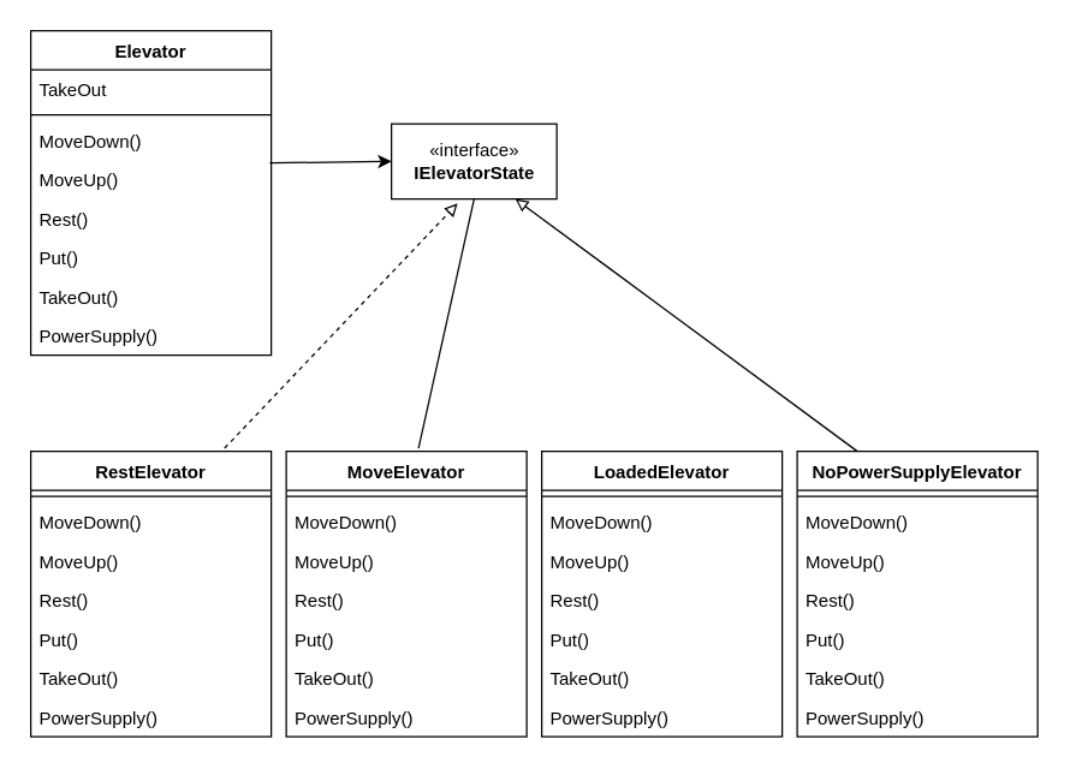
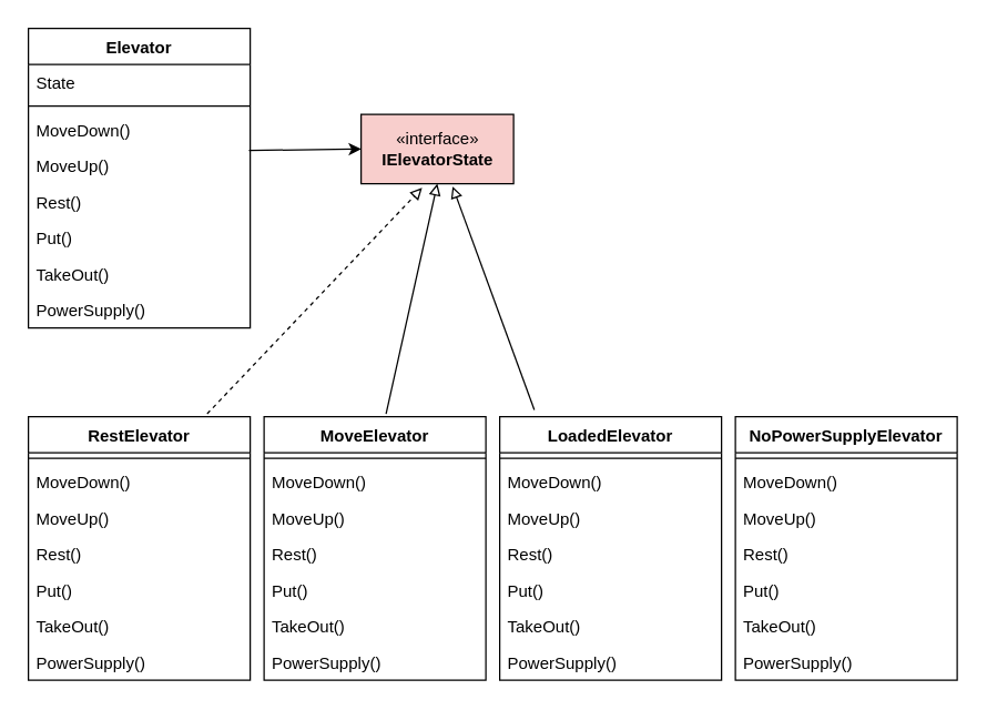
  <mxCell id="0" />
  <mxCell id="1" parent="0" />
  <mxCell id="2" value="Elevator" style="swimlane;fontStyle=1;align=center;verticalAlign=top;childLayout=stackLayout;horizontal=1;startSize=26;horizontalStack=0;resizeParent=1;resizeParentMax=0;resizeLast=0;collapsible=1;marginBottom=0;" vertex="1" parent="1"><mxGeometry x="20" y="20" width="160" height="216" as="geometry" /></mxCell>
- <mxCell id="3" value="TakeOut" style="text;strokeColor=none;fillColor=none;align=left;verticalAlign=top;spacingLeft=4;spacingRight=4;overflow=hidden;rotatable=0;points=[[0,0.5],[1,0.5]];portConstraint=eastwest;" vertex="1" parent="2"><mxGeometry y="26" width="160" height="26" as="geometry" /></mxCell>
+ <mxCell id="3" value="State" style="text;strokeColor=none;fillColor=none;align=left;verticalAlign=top;spacingLeft=4;spacingRight=4;overflow=hidden;rotatable=0;points=[[0,0.5],[1,0.5]];portConstraint=eastwest;" vertex="1" parent="2"><mxGeometry y="26" width="160" height="26" as="geometry" /></mxCell>
  <mxCell id="4" value="" style="line;strokeWidth=1;fillColor=none;align=left;verticalAlign=middle;spacingTop=-1;spacingLeft=3;spacingRight=3;rotatable=0;labelPosition=right;points=[];portConstraint=eastwest;" vertex="1" parent="2"><mxGeometry y="52" width="160" height="8" as="geometry" /></mxCell>
  <mxCell id="5" value="MoveDown()" style="text;strokeColor=none;fillColor=none;align=left;verticalAlign=top;spacingLeft=4;spacingRight=4;overflow=hidden;rotatable=0;points=[[0,0.5],[1,0.5]];portConstraint=eastwest;" vertex="1" parent="2"><mxGeometry y="60" width="160" height="26" as="geometry" /></mxCell>
  <mxCell id="6" value="MoveUp()" style="text;strokeColor=none;fillColor=none;align=left;verticalAlign=top;spacingLeft=4;spacingRight=4;overflow=hidden;rotatable=0;points=[[0,0.5],[1,0.5]];portConstraint=eastwest;" vertex="1" parent="2"><mxGeometry y="86" width="160" height="26" as="geometry" /></mxCell>
  <mxCell id="7" value="Rest()" style="text;strokeColor=none;fillColor=none;align=left;verticalAlign=top;spacingLeft=4;spacingRight=4;overflow=hidden;rotatable=0;points=[[0,0.5],[1,0.5]];portConstraint=eastwest;" vertex="1" parent="2"><mxGeometry y="112" width="160" height="26" as="geometry" /></mxCell>
  <mxCell id="8" value="Put()" style="text;strokeColor=none;fillColor=none;align=left;verticalAlign=top;spacingLeft=4;spacingRight=4;overflow=hidden;rotatable=0;points=[[0,0.5],[1,0.5]];portConstraint=eastwest;" vertex="1" parent="2"><mxGeometry y="138" width="160" height="26" as="geometry" /></mxCell>
  <mxCell id="9" value="TakeOut()" style="text;strokeColor=none;fillColor=none;align=left;verticalAlign=top;spacingLeft=4;spacingRight=4;overflow=hidden;rotatable=0;points=[[0,0.5],[1,0.5]];portConstraint=eastwest;" vertex="1" parent="2"><mxGeometry y="164" width="160" height="26" as="geometry" /></mxCell>
  <mxCell id="10" value="PowerSupply()" style="text;strokeColor=none;fillColor=none;align=left;verticalAlign=top;spacingLeft=4;spacingRight=4;overflow=hidden;rotatable=0;points=[[0,0.5],[1,0.5]];portConstraint=eastwest;" vertex="1" parent="2"><mxGeometry y="190" width="160" height="26" as="geometry" /></mxCell>
  <mxCell id="11" value="" style="endArrow=classic;html=1;rounded=0;exitX=0.994;exitY=1.077;exitDx=0;exitDy=0;exitPerimeter=0;entryX=0;entryY=0.5;entryDx=0;entryDy=0;" edge="1" parent="1" source="5"><mxGeometry width="50" height="50" relative="1" as="geometry"><mxPoint x="200" y="130" as="sourcePoint" /><mxPoint x="260" y="107" as="targetPoint" /></mxGeometry></mxCell>
- <mxCell id="12" value="«interface»&lt;br&gt;&lt;b&gt;IElevatorState&lt;/b&gt;" style="html=1;" vertex="1" parent="1"><mxGeometry x="260" y="82" width="110" height="50" as="geometry" /></mxCell>
+ <mxCell id="12" value="«interface»&lt;br&gt;&lt;b&gt;IElevatorState&lt;/b&gt;" style="html=1;fillColor=#f8cecc;" vertex="1" parent="1"><mxGeometry x="260" y="82" width="110" height="50" as="geometry" /></mxCell>
  <mxCell id="13" value="RestElevator" style="swimlane;fontStyle=1;align=center;verticalAlign=top;childLayout=stackLayout;horizontal=1;startSize=26;horizontalStack=0;resizeParent=1;resizeParentMax=0;resizeLast=0;collapsible=1;marginBottom=0;" vertex="1" parent="1"><mxGeometry x="20" y="300" width="160" height="190" as="geometry" /></mxCell>
  <mxCell id="14" value="" style="line;strokeWidth=1;fillColor=none;align=left;verticalAlign=middle;spacingTop=-1;spacingLeft=3;spacingRight=3;rotatable=0;labelPosition=right;points=[];portConstraint=eastwest;" vertex="1" parent="13"><mxGeometry y="26" width="160" height="8" as="geometry" /></mxCell>
  <mxCell id="15" value="MoveDown()" style="text;strokeColor=none;fillColor=none;align=left;verticalAlign=top;spacingLeft=4;spacingRight=4;overflow=hidden;rotatable=0;points=[[0,0.5],[1,0.5]];portConstraint=eastwest;" vertex="1" parent="13"><mxGeometry y="34" width="160" height="26" as="geometry" /></mxCell>
  <mxCell id="16" value="MoveUp()" style="text;strokeColor=none;fillColor=none;align=left;verticalAlign=top;spacingLeft=4;spacingRight=4;overflow=hidden;rotatable=0;points=[[0,0.5],[1,0.5]];portConstraint=eastwest;" vertex="1" parent="13"><mxGeometry y="60" width="160" height="26" as="geometry" /></mxCell>
  <mxCell id="17" value="Rest()" style="text;strokeColor=none;fillColor=none;align=left;verticalAlign=top;spacingLeft=4;spacingRight=4;overflow=hidden;rotatable=0;points=[[0,0.5],[1,0.5]];portConstraint=eastwest;" vertex="1" parent="13"><mxGeometry y="86" width="160" height="26" as="geometry" /></mxCell>
  <mxCell id="18" value="Put()" style="text;strokeColor=none;fillColor=none;align=left;verticalAlign=top;spacingLeft=4;spacingRight=4;overflow=hidden;rotatable=0;points=[[0,0.5],[1,0.5]];portConstraint=eastwest;" vertex="1" parent="13"><mxGeometry y="112" width="160" height="26" as="geometry" /></mxCell>
  <mxCell id="19" value="TakeOut()" style="text;strokeColor=none;fillColor=none;align=left;verticalAlign=top;spacingLeft=4;spacingRight=4;overflow=hidden;rotatable=0;points=[[0,0.5],[1,0.5]];portConstraint=eastwest;" vertex="1" parent="13"><mxGeometry y="138" width="160" height="26" as="geometry" /></mxCell>
  <mxCell id="20" value="PowerSupply()" style="text;strokeColor=none;fillColor=none;align=left;verticalAlign=top;spacingLeft=4;spacingRight=4;overflow=hidden;rotatable=0;points=[[0,0.5],[1,0.5]];portConstraint=eastwest;" vertex="1" parent="13"><mxGeometry y="164" width="160" height="26" as="geometry" /></mxCell>
  <mxCell id="21" value="MoveElevator" style="swimlane;fontStyle=1;align=center;verticalAlign=top;childLayout=stackLayout;horizontal=1;startSize=26;horizontalStack=0;resizeParent=1;resizeParentMax=0;resizeLast=0;collapsible=1;marginBottom=0;" vertex="1" parent="1"><mxGeometry x="190" y="300" width="160" height="190" as="geometry" /></mxCell>
  <mxCell id="22" value="" style="line;strokeWidth=1;fillColor=none;align=left;verticalAlign=middle;spacingTop=-1;spacingLeft=3;spacingRight=3;rotatable=0;labelPosition=right;points=[];portConstraint=eastwest;" vertex="1" parent="21"><mxGeometry y="26" width="160" height="8" as="geometry" /></mxCell>
  <mxCell id="23" value="MoveDown()" style="text;strokeColor=none;fillColor=none;align=left;verticalAlign=top;spacingLeft=4;spacingRight=4;overflow=hidden;rotatable=0;points=[[0,0.5],[1,0.5]];portConstraint=eastwest;" vertex="1" parent="21"><mxGeometry y="34" width="160" height="26" as="geometry" /></mxCell>
  <mxCell id="24" value="MoveUp()" style="text;strokeColor=none;fillColor=none;align=left;verticalAlign=top;spacingLeft=4;spacingRight=4;overflow=hidden;rotatable=0;points=[[0,0.5],[1,0.5]];portConstraint=eastwest;" vertex="1" parent="21"><mxGeometry y="60" width="160" height="26" as="geometry" /></mxCell>
  <mxCell id="25" value="Rest()" style="text;strokeColor=none;fillColor=none;align=left;verticalAlign=top;spacingLeft=4;spacingRight=4;overflow=hidden;rotatable=0;points=[[0,0.5],[1,0.5]];portConstraint=eastwest;" vertex="1" parent="21"><mxGeometry y="86" width="160" height="26" as="geometry" /></mxCell>
  <mxCell id="26" value="Put()" style="text;strokeColor=none;fillColor=none;align=left;verticalAlign=top;spacingLeft=4;spacingRight=4;overflow=hidden;rotatable=0;points=[[0,0.5],[1,0.5]];portConstraint=eastwest;" vertex="1" parent="21"><mxGeometry y="112" width="160" height="26" as="geometry" /></mxCell>
  <mxCell id="27" value="TakeOut()" style="text;strokeColor=none;fillColor=none;align=left;verticalAlign=top;spacingLeft=4;spacingRight=4;overflow=hidden;rotatable=0;points=[[0,0.5],[1,0.5]];portConstraint=eastwest;" vertex="1" parent="21"><mxGeometry y="138" width="160" height="26" as="geometry" /></mxCell>
  <mxCell id="28" value="PowerSupply()" style="text;strokeColor=none;fillColor=none;align=left;verticalAlign=top;spacingLeft=4;spacingRight=4;overflow=hidden;rotatable=0;points=[[0,0.5],[1,0.5]];portConstraint=eastwest;" vertex="1" parent="21"><mxGeometry y="164" width="160" height="26" as="geometry" /></mxCell>
  <mxCell id="29" value="LoadedElevator" style="swimlane;fontStyle=1;align=center;verticalAlign=top;childLayout=stackLayout;horizontal=1;startSize=26;horizontalStack=0;resizeParent=1;resizeParentMax=0;resizeLast=0;collapsible=1;marginBottom=0;" vertex="1" parent="1"><mxGeometry x="360" y="300" width="160" height="190" as="geometry" /></mxCell>
  <mxCell id="30" value="" style="line;strokeWidth=1;fillColor=none;align=left;verticalAlign=middle;spacingTop=-1;spacingLeft=3;spacingRight=3;rotatable=0;labelPosition=right;points=[];portConstraint=eastwest;" vertex="1" parent="29"><mxGeometry y="26" width="160" height="8" as="geometry" /></mxCell>
  <mxCell id="31" value="MoveDown()" style="text;strokeColor=none;fillColor=none;align=left;verticalAlign=top;spacingLeft=4;spacingRight=4;overflow=hidden;rotatable=0;points=[[0,0.5],[1,0.5]];portConstraint=eastwest;" vertex="1" parent="29"><mxGeometry y="34" width="160" height="26" as="geometry" /></mxCell>
  <mxCell id="32" value="MoveUp()" style="text;strokeColor=none;fillColor=none;align=left;verticalAlign=top;spacingLeft=4;spacingRight=4;overflow=hidden;rotatable=0;points=[[0,0.5],[1,0.5]];portConstraint=eastwest;" vertex="1" parent="29"><mxGeometry y="60" width="160" height="26" as="geometry" /></mxCell>
  <mxCell id="33" value="Rest()" style="text;strokeColor=none;fillColor=none;align=left;verticalAlign=top;spacingLeft=4;spacingRight=4;overflow=hidden;rotatable=0;points=[[0,0.5],[1,0.5]];portConstraint=eastwest;" vertex="1" parent="29"><mxGeometry y="86" width="160" height="26" as="geometry" /></mxCell>
  <mxCell id="34" value="Put()" style="text;strokeColor=none;fillColor=none;align=left;verticalAlign=top;spacingLeft=4;spacingRight=4;overflow=hidden;rotatable=0;points=[[0,0.5],[1,0.5]];portConstraint=eastwest;" vertex="1" parent="29"><mxGeometry y="112" width="160" height="26" as="geometry" /></mxCell>
  <mxCell id="35" value="TakeOut()" style="text;strokeColor=none;fillColor=none;align=left;verticalAlign=top;spacingLeft=4;spacingRight=4;overflow=hidden;rotatable=0;points=[[0,0.5],[1,0.5]];portConstraint=eastwest;" vertex="1" parent="29"><mxGeometry y="138" width="160" height="26" as="geometry" /></mxCell>
  <mxCell id="36" value="PowerSupply()" style="text;strokeColor=none;fillColor=none;align=left;verticalAlign=top;spacingLeft=4;spacingRight=4;overflow=hidden;rotatable=0;points=[[0,0.5],[1,0.5]];portConstraint=eastwest;" vertex="1" parent="29"><mxGeometry y="164" width="160" height="26" as="geometry" /></mxCell>
  <mxCell id="37" value="NoPowerSupplyElevator" style="swimlane;fontStyle=1;align=center;verticalAlign=top;childLayout=stackLayout;horizontal=1;startSize=26;horizontalStack=0;resizeParent=1;resizeParentMax=0;resizeLast=0;collapsible=1;marginBottom=0;" vertex="1" parent="1"><mxGeometry x="530" y="300" width="160" height="190" as="geometry" /></mxCell>
  <mxCell id="38" value="" style="line;strokeWidth=1;fillColor=none;align=left;verticalAlign=middle;spacingTop=-1;spacingLeft=3;spacingRight=3;rotatable=0;labelPosition=right;points=[];portConstraint=eastwest;" vertex="1" parent="37"><mxGeometry y="26" width="160" height="8" as="geometry" /></mxCell>
  <mxCell id="39" value="MoveDown()" style="text;strokeColor=none;fillColor=none;align=left;verticalAlign=top;spacingLeft=4;spacingRight=4;overflow=hidden;rotatable=0;points=[[0,0.5],[1,0.5]];portConstraint=eastwest;" vertex="1" parent="37"><mxGeometry y="34" width="160" height="26" as="geometry" /></mxCell>
  <mxCell id="40" value="MoveUp()" style="text;strokeColor=none;fillColor=none;align=left;verticalAlign=top;spacingLeft=4;spacingRight=4;overflow=hidden;rotatable=0;points=[[0,0.5],[1,0.5]];portConstraint=eastwest;" vertex="1" parent="37"><mxGeometry y="60" width="160" height="26" as="geometry" /></mxCell>
  <mxCell id="41" value="Rest()" style="text;strokeColor=none;fillColor=none;align=left;verticalAlign=top;spacingLeft=4;spacingRight=4;overflow=hidden;rotatable=0;points=[[0,0.5],[1,0.5]];portConstraint=eastwest;" vertex="1" parent="37"><mxGeometry y="86" width="160" height="26" as="geometry" /></mxCell>
  <mxCell id="42" value="Put()" style="text;strokeColor=none;fillColor=none;align=left;verticalAlign=top;spacingLeft=4;spacingRight=4;overflow=hidden;rotatable=0;points=[[0,0.5],[1,0.5]];portConstraint=eastwest;" vertex="1" parent="37"><mxGeometry y="112" width="160" height="26" as="geometry" /></mxCell>
  <mxCell id="43" value="TakeOut()" style="text;strokeColor=none;fillColor=none;align=left;verticalAlign=top;spacingLeft=4;spacingRight=4;overflow=hidden;rotatable=0;points=[[0,0.5],[1,0.5]];portConstraint=eastwest;" vertex="1" parent="37"><mxGeometry y="138" width="160" height="26" as="geometry" /></mxCell>
  <mxCell id="44" value="PowerSupply()" style="text;strokeColor=none;fillColor=none;align=left;verticalAlign=top;spacingLeft=4;spacingRight=4;overflow=hidden;rotatable=0;points=[[0,0.5],[1,0.5]];portConstraint=eastwest;" vertex="1" parent="37"><mxGeometry y="164" width="160" height="26" as="geometry" /></mxCell>
  <mxCell id="45" value="" style="endArrow=block;html=1;rounded=0;exitX=0.806;exitY=-0.011;exitDx=0;exitDy=0;exitPerimeter=0;entryX=0.4;entryY=1.06;entryDx=0;entryDy=0;entryPerimeter=0;endFill=0;dashed=1;" edge="1" parent="1" source="13" target="12"><mxGeometry width="50" height="50" relative="1" as="geometry"><mxPoint x="220" y="260" as="sourcePoint" /><mxPoint x="270" y="210" as="targetPoint" /></mxGeometry></mxCell>
- <mxCell id="46" value="" style="endArrow=none;html=1;rounded=0;exitX=0.55;exitY=-0.011;exitDx=0;exitDy=0;exitPerimeter=0;entryX=0.5;entryY=1;entryDx=0;entryDy=0;endFill=0;" edge="1" parent="1" source="21" target="12"><mxGeometry width="50" height="50" relative="1" as="geometry"><mxPoint x="158.96" y="307.91" as="sourcePoint" /><mxPoint x="314" y="145" as="targetPoint" /></mxGeometry></mxCell>
- <mxCell id="48" value="" style="endArrow=block;html=1;rounded=0;exitX=0.25;exitY=0;exitDx=0;exitDy=0;entryX=0.75;entryY=1;entryDx=0;entryDy=0;endFill=0;" edge="1" parent="1" source="37" target="12"><mxGeometry width="50" height="50" relative="1" as="geometry"><mxPoint x="178.96" y="327.91" as="sourcePoint" /><mxPoint x="334" y="165" as="targetPoint" /></mxGeometry></mxCell>
+ <mxCell id="46" value="" style="endArrow=block;html=1;rounded=0;exitX=0.55;exitY=-0.011;exitDx=0;exitDy=0;exitPerimeter=0;entryX=0.5;entryY=1;entryDx=0;entryDy=0;endFill=0;" edge="1" parent="1" source="21" target="12"><mxGeometry width="50" height="50" relative="1" as="geometry"><mxPoint x="158.96" y="307.91" as="sourcePoint" /><mxPoint x="314" y="145" as="targetPoint" /></mxGeometry></mxCell>
+ <mxCell id="47" value="" style="endArrow=block;html=1;rounded=0;exitX=0.156;exitY=-0.026;exitDx=0;exitDy=0;exitPerimeter=0;endFill=0;entryX=0.6;entryY=1.04;entryDx=0;entryDy=0;entryPerimeter=0;" edge="1" parent="1" source="29" target="12"><mxGeometry width="50" height="50" relative="1" as="geometry"><mxPoint x="168.96" y="317.91" as="sourcePoint" /><mxPoint x="320" y="140" as="targetPoint" /></mxGeometry></mxCell>
